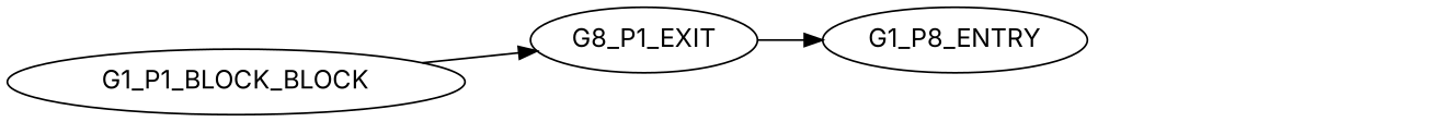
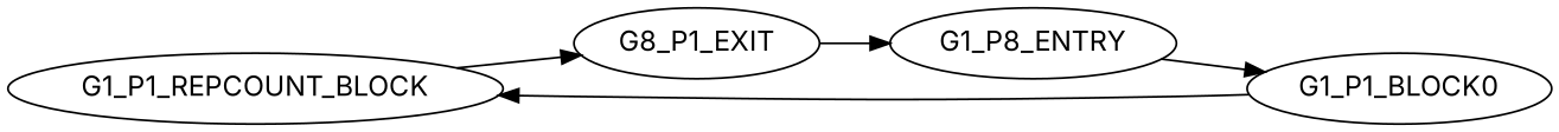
  digraph {
    fontname=Inter
    rankdir=LR
    node [cpu=0 fontname=Inter patentry=false patexit=false pattern=G1_P1 qhi=0 qil=0 qlo=1 tperiod=100000000 type=block]
    edge [fontname=Inter type=defdst]
-   G1_P1_REPCOUNT_BLOCK [tperiod=0 label=G1_P1_BLOCK_BLOCK]
+   G1_P1_REPCOUNT_BLOCK [tperiod=0]
+   G1_P1_BLOCK0 [qlo=0]
    n3 [label=G8_P1_EXIT patexit=true qhi=1 qil=1]
    n4 [label=G1_P8_ENTRY patentry=true qlo=0]
    G1_P1_REPCOUNT_BLOCK -> n3
+   G1_P1_BLOCK0 -> G1_P1_REPCOUNT_BLOCK
    n3 -> n4
+   n4 -> G1_P1_BLOCK0
  }
